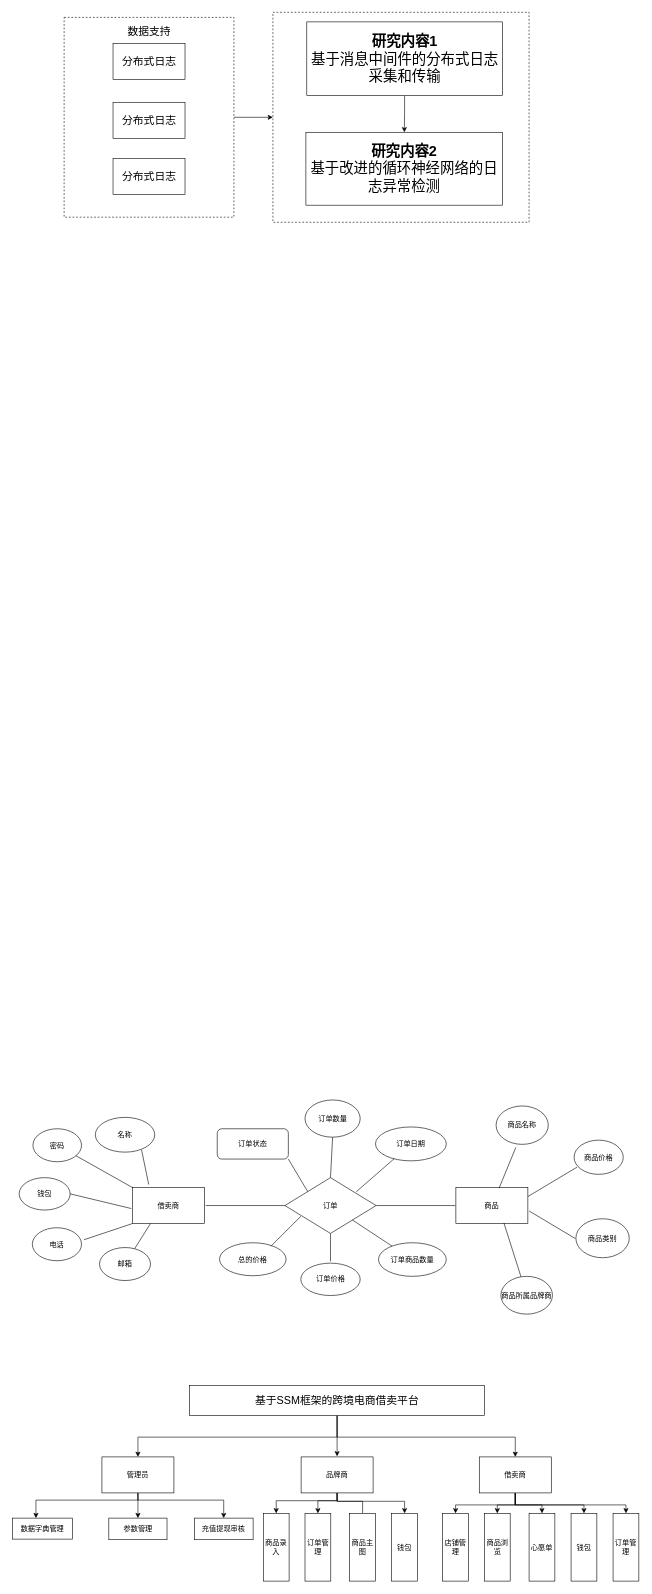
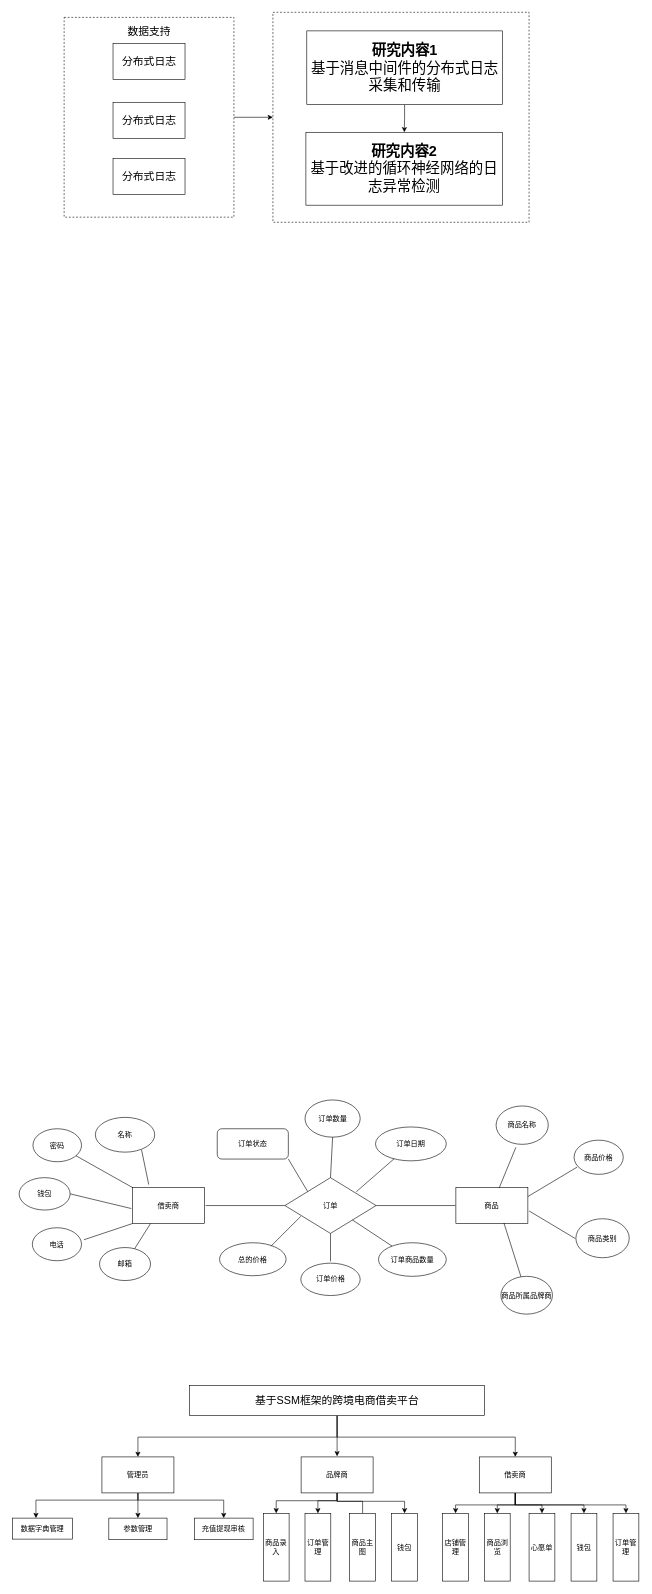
  <mxCell id="0" />
  <mxCell id="1" parent="0" />
  <mxCell id="2" value="" style="rounded=0;whiteSpace=wrap;html=1;dashed=1;fontSize=18;" vertex="1" parent="1"><mxGeometry x="454" y="20" width="427" height="350" as="geometry" /></mxCell>
  <mxCell id="3" value="" style="edgeStyle=orthogonalEdgeStyle;rounded=0;orthogonalLoop=1;jettySize=auto;html=1;fontSize=18;" edge="1" parent="1" source="4" target="2"><mxGeometry relative="1" as="geometry" /></mxCell>
  <mxCell id="4" value="" style="rounded=0;whiteSpace=wrap;html=1;fontSize=18;dashed=1;" vertex="1" parent="1"><mxGeometry x="106" y="28.5" width="283" height="333" as="geometry" /></mxCell>
  <mxCell id="5" value="借卖商" style="rounded=0;whiteSpace=wrap;html=1;" parent="1" vertex="1"><mxGeometry x="220" y="1979" width="120" height="60" as="geometry" /></mxCell>
  <mxCell id="6" value="商品" style="rounded=0;whiteSpace=wrap;html=1;" parent="1" vertex="1"><mxGeometry x="759" y="1979" width="120" height="60" as="geometry" /></mxCell>
  <mxCell id="7" value="订单" style="rhombus;whiteSpace=wrap;html=1;" parent="1" vertex="1"><mxGeometry x="474" y="1962.5" width="152" height="93" as="geometry" /></mxCell>
  <mxCell id="8" value="密码" style="ellipse;whiteSpace=wrap;html=1;" parent="1" vertex="1"><mxGeometry x="54" y="1881" width="81" height="55" as="geometry" /></mxCell>
  <mxCell id="9" value="钱包" style="ellipse;whiteSpace=wrap;html=1;" parent="1" vertex="1"><mxGeometry x="31" y="1962.5" width="85" height="54" as="geometry" /></mxCell>
  <mxCell id="10" value="电话" style="ellipse;whiteSpace=wrap;html=1;" parent="1" vertex="1"><mxGeometry x="53" y="2046" width="82" height="55" as="geometry" /></mxCell>
  <mxCell id="11" value="邮箱" style="ellipse;whiteSpace=wrap;html=1;" parent="1" vertex="1"><mxGeometry x="165" y="2079" width="85" height="55" as="geometry" /></mxCell>
  <mxCell id="12" value="名称" style="ellipse;whiteSpace=wrap;html=1;" parent="1" vertex="1"><mxGeometry x="158" y="1862" width="99" height="58" as="geometry" /></mxCell>
  <mxCell id="13" value="订单数量" style="ellipse;whiteSpace=wrap;html=1;" parent="1" vertex="1"><mxGeometry x="507.5" y="1833" width="92" height="62" as="geometry" /></mxCell>
  <mxCell id="14" value="订单日期" style="ellipse;whiteSpace=wrap;html=1;" parent="1" vertex="1"><mxGeometry x="625" y="1878" width="118" height="56.5" as="geometry" /></mxCell>
  <mxCell id="15" value="订单价格" style="ellipse;whiteSpace=wrap;html=1;" parent="1" vertex="1"><mxGeometry x="500.5" y="2105" width="99" height="54" as="geometry" /></mxCell>
  <mxCell id="16" value="订单商品数量" style="ellipse;whiteSpace=wrap;html=1;" parent="1" vertex="1"><mxGeometry x="630" y="2071" width="113" height="56" as="geometry" /></mxCell>
  <mxCell id="17" value="总的价格" style="ellipse;whiteSpace=wrap;html=1;" parent="1" vertex="1"><mxGeometry x="365" y="2071" width="111" height="55" as="geometry" /></mxCell>
  <mxCell id="18" value="订单状态" style="whiteSpace=wrap;html=1;rounded=1;" parent="1" vertex="1"><mxGeometry x="361.25" y="1881" width="118.5" height="50.5" as="geometry" /></mxCell>
  <mxCell id="19" value="商品名称" style="ellipse;whiteSpace=wrap;html=1;" parent="1" vertex="1"><mxGeometry x="826" y="1843" width="87" height="64" as="geometry" /></mxCell>
  <mxCell id="20" value="商品价格" style="ellipse;whiteSpace=wrap;html=1;" parent="1" vertex="1"><mxGeometry x="956" y="1900" width="82" height="57" as="geometry" /></mxCell>
  <mxCell id="21" value="商品类别" style="ellipse;whiteSpace=wrap;html=1;" parent="1" vertex="1"><mxGeometry x="959" y="2031" width="89" height="65" as="geometry" /></mxCell>
  <mxCell id="22" value="商品所属品牌商" style="ellipse;whiteSpace=wrap;html=1;" parent="1" vertex="1"><mxGeometry x="834" y="2127" width="86" height="63" as="geometry" /></mxCell>
  <mxCell id="23" value="" style="endArrow=none;html=1;entryX=0;entryY=0.5;entryDx=0;entryDy=0;" parent="1" target="7" edge="1"><mxGeometry width="50" height="50" relative="1" as="geometry"><mxPoint x="342" y="2009" as="sourcePoint" /><mxPoint x="375" y="1976" as="targetPoint" /></mxGeometry></mxCell>
  <mxCell id="24" value="" style="endArrow=none;html=1;exitX=1;exitY=0.5;exitDx=0;exitDy=0;" parent="1" source="7" edge="1"><mxGeometry width="50" height="50" relative="1" as="geometry"><mxPoint x="718" y="2009" as="sourcePoint" /><mxPoint x="758" y="2009" as="targetPoint" /></mxGeometry></mxCell>
  <mxCell id="25" value="" style="endArrow=none;html=1;entryX=0.263;entryY=0.938;entryDx=0;entryDy=0;entryPerimeter=0;" parent="1" target="14" edge="1"><mxGeometry width="50" height="50" relative="1" as="geometry"><mxPoint x="593" y="1986" as="sourcePoint" /><mxPoint x="643" y="1936" as="targetPoint" /></mxGeometry></mxCell>
  <mxCell id="26" value="" style="endArrow=none;html=1;entryX=0.778;entryY=0.931;entryDx=0;entryDy=0;entryPerimeter=0;" parent="1" target="12" edge="1"><mxGeometry width="50" height="50" relative="1" as="geometry"><mxPoint x="247" y="1974" as="sourcePoint" /><mxPoint x="298" y="1914" as="targetPoint" /></mxGeometry></mxCell>
  <mxCell id="27" value="" style="endArrow=none;html=1;entryX=0;entryY=0;entryDx=0;entryDy=0;" parent="1" source="8" target="5" edge="1"><mxGeometry width="50" height="50" relative="1" as="geometry"><mxPoint x="185" y="1987" as="sourcePoint" /><mxPoint x="223" y="1937" as="targetPoint" /></mxGeometry></mxCell>
  <mxCell id="28" value="" style="endArrow=none;html=1;exitX=1;exitY=0.5;exitDx=0;exitDy=0;" parent="1" source="9" edge="1"><mxGeometry width="50" height="50" relative="1" as="geometry"><mxPoint x="152" y="2031" as="sourcePoint" /><mxPoint x="218" y="2014" as="targetPoint" /></mxGeometry></mxCell>
  <mxCell id="29" value="" style="endArrow=none;html=1;entryX=0;entryY=1;entryDx=0;entryDy=0;exitX=1.049;exitY=0.364;exitDx=0;exitDy=0;exitPerimeter=0;" parent="1" source="10" target="5" edge="1"><mxGeometry width="50" height="50" relative="1" as="geometry"><mxPoint x="156" y="2069" as="sourcePoint" /><mxPoint x="206" y="2019" as="targetPoint" /></mxGeometry></mxCell>
  <mxCell id="30" value="" style="endArrow=none;html=1;entryX=0.25;entryY=1;entryDx=0;entryDy=0;" parent="1" source="11" target="5" edge="1"><mxGeometry width="50" height="50" relative="1" as="geometry"><mxPoint x="257" y="2095" as="sourcePoint" /><mxPoint x="307" y="2045" as="targetPoint" /></mxGeometry></mxCell>
  <mxCell id="31" value="" style="endArrow=none;html=1;entryX=1;entryY=1;entryDx=0;entryDy=0;exitX=0;exitY=0;exitDx=0;exitDy=0;" parent="1" source="7" target="18" edge="1"><mxGeometry width="50" height="50" relative="1" as="geometry"><mxPoint x="508" y="1957" as="sourcePoint" /><mxPoint x="558" y="1907" as="targetPoint" /></mxGeometry></mxCell>
  <mxCell id="32" value="" style="endArrow=none;html=1;exitX=0.5;exitY=0;exitDx=0;exitDy=0;entryX=0.5;entryY=1;entryDx=0;entryDy=0;" parent="1" source="7" target="13" edge="1"><mxGeometry width="50" height="50" relative="1" as="geometry"><mxPoint x="550" y="1949" as="sourcePoint" /><mxPoint x="600" y="1899" as="targetPoint" /></mxGeometry></mxCell>
  <mxCell id="33" value="" style="endArrow=none;html=1;" parent="1" edge="1"><mxGeometry width="50" height="50" relative="1" as="geometry"><mxPoint x="450.5" y="2077" as="sourcePoint" /><mxPoint x="500.5" y="2027" as="targetPoint" /></mxGeometry></mxCell>
  <mxCell id="34" value="" style="endArrow=none;html=1;entryX=0.5;entryY=1;entryDx=0;entryDy=0;" parent="1" target="7" edge="1"><mxGeometry width="50" height="50" relative="1" as="geometry"><mxPoint x="550" y="2102" as="sourcePoint" /><mxPoint x="603" y="2052" as="targetPoint" /></mxGeometry></mxCell>
  <mxCell id="35" value="" style="endArrow=none;html=1;" parent="1" source="7" target="16" edge="1"><mxGeometry width="50" height="50" relative="1" as="geometry"><mxPoint x="617" y="2082" as="sourcePoint" /><mxPoint x="667" y="2032" as="targetPoint" /></mxGeometry></mxCell>
  <mxCell id="36" value="" style="endArrow=none;html=1;entryX=0.379;entryY=1.078;entryDx=0;entryDy=0;entryPerimeter=0;exitX=0.6;exitY=0.017;exitDx=0;exitDy=0;exitPerimeter=0;" parent="1" source="6" target="19" edge="1"><mxGeometry width="50" height="50" relative="1" as="geometry"><mxPoint x="803" y="1985" as="sourcePoint" /><mxPoint x="853" y="1935" as="targetPoint" /></mxGeometry></mxCell>
  <mxCell id="37" value="" style="endArrow=none;html=1;entryX=0.061;entryY=0.789;entryDx=0;entryDy=0;entryPerimeter=0;exitX=1;exitY=0.25;exitDx=0;exitDy=0;" parent="1" source="6" target="20" edge="1"><mxGeometry width="50" height="50" relative="1" as="geometry"><mxPoint x="886" y="1996" as="sourcePoint" /><mxPoint x="945" y="1952" as="targetPoint" /></mxGeometry></mxCell>
  <mxCell id="38" value="" style="endArrow=none;html=1;exitX=1.017;exitY=0.65;exitDx=0;exitDy=0;exitPerimeter=0;" parent="1" source="6" edge="1"><mxGeometry width="50" height="50" relative="1" as="geometry"><mxPoint x="895" y="2064" as="sourcePoint" /><mxPoint x="958" y="2064" as="targetPoint" /></mxGeometry></mxCell>
  <mxCell id="39" value="" style="endArrow=none;html=1;entryX=0.667;entryY=0.983;entryDx=0;entryDy=0;entryPerimeter=0;" parent="1" source="22" target="6" edge="1"><mxGeometry width="50" height="50" relative="1" as="geometry"><mxPoint x="838" y="2114" as="sourcePoint" /><mxPoint x="888" y="2064" as="targetPoint" /></mxGeometry></mxCell>
  <mxCell id="40" style="edgeStyle=orthogonalEdgeStyle;rounded=0;orthogonalLoop=1;jettySize=auto;html=1;entryX=0.5;entryY=0;entryDx=0;entryDy=0;" parent="1" source="43" target="47" edge="1"><mxGeometry relative="1" as="geometry"><Array as="points"><mxPoint x="561" y="2395" /><mxPoint x="229" y="2395" /></Array></mxGeometry></mxCell>
  <mxCell id="41" style="edgeStyle=orthogonalEdgeStyle;rounded=0;orthogonalLoop=1;jettySize=auto;html=1;" parent="1" source="43" edge="1"><mxGeometry relative="1" as="geometry"><mxPoint x="561" y="2427" as="targetPoint" /></mxGeometry></mxCell>
  <mxCell id="42" style="edgeStyle=orthogonalEdgeStyle;rounded=0;orthogonalLoop=1;jettySize=auto;html=1;entryX=0.5;entryY=0;entryDx=0;entryDy=0;" parent="1" source="43" target="58" edge="1"><mxGeometry relative="1" as="geometry"><Array as="points"><mxPoint x="561" y="2395" /><mxPoint x="858" y="2395" /></Array></mxGeometry></mxCell>
  <mxCell id="43" value="&lt;font style=&quot;font-size: 18px&quot;&gt;基于SSM框架的跨境电商借卖平台&lt;/font&gt;" style="rounded=0;whiteSpace=wrap;html=1;" parent="1" vertex="1"><mxGeometry x="315" y="2309" width="492" height="50" as="geometry" /></mxCell>
  <mxCell id="44" style="edgeStyle=orthogonalEdgeStyle;rounded=0;orthogonalLoop=1;jettySize=auto;html=1;" parent="1" source="47" target="59" edge="1"><mxGeometry relative="1" as="geometry"><mxPoint x="54" y="2522" as="targetPoint" /><Array as="points"><mxPoint x="229" y="2500" /><mxPoint x="59" y="2500" /></Array></mxGeometry></mxCell>
  <mxCell id="45" style="edgeStyle=orthogonalEdgeStyle;rounded=0;orthogonalLoop=1;jettySize=auto;html=1;entryX=0.5;entryY=0;entryDx=0;entryDy=0;" parent="1" source="47" target="60" edge="1"><mxGeometry relative="1" as="geometry"><mxPoint x="229" y="2507" as="targetPoint" /></mxGeometry></mxCell>
  <mxCell id="46" style="edgeStyle=orthogonalEdgeStyle;rounded=0;orthogonalLoop=1;jettySize=auto;html=1;entryX=0.5;entryY=0;entryDx=0;entryDy=0;" parent="1" source="47" target="61" edge="1"><mxGeometry relative="1" as="geometry"><Array as="points"><mxPoint x="229" y="2500" /><mxPoint x="372" y="2500" /></Array></mxGeometry></mxCell>
  <mxCell id="47" value="管理员" style="rounded=0;whiteSpace=wrap;html=1;" parent="1" vertex="1"><mxGeometry x="169" y="2428" width="120" height="60" as="geometry" /></mxCell>
  <mxCell id="48" style="edgeStyle=orthogonalEdgeStyle;rounded=0;orthogonalLoop=1;jettySize=auto;html=1;entryX=0.5;entryY=0;entryDx=0;entryDy=0;" parent="1" source="52" target="62" edge="1"><mxGeometry relative="1" as="geometry"><Array as="points"><mxPoint x="561" y="2501" /><mxPoint x="460" y="2501" /></Array></mxGeometry></mxCell>
  <mxCell id="49" style="edgeStyle=orthogonalEdgeStyle;rounded=0;orthogonalLoop=1;jettySize=auto;html=1;entryX=0.5;entryY=0;entryDx=0;entryDy=0;" parent="1" source="52" target="63" edge="1"><mxGeometry relative="1" as="geometry"><Array as="points"><mxPoint x="561" y="2501" /><mxPoint x="529" y="2501" /></Array></mxGeometry></mxCell>
  <mxCell id="50" style="edgeStyle=orthogonalEdgeStyle;rounded=0;orthogonalLoop=1;jettySize=auto;html=1;entryX=0.5;entryY=0;entryDx=0;entryDy=0;endArrow=none;" parent="1" source="52" target="64" edge="1"><mxGeometry relative="1" as="geometry"><Array as="points"><mxPoint x="561" y="2502" /><mxPoint x="604" y="2502" /></Array></mxGeometry></mxCell>
  <mxCell id="51" style="edgeStyle=orthogonalEdgeStyle;rounded=0;orthogonalLoop=1;jettySize=auto;html=1;entryX=0.5;entryY=0;entryDx=0;entryDy=0;" parent="1" source="52" target="65" edge="1"><mxGeometry relative="1" as="geometry"><Array as="points"><mxPoint x="561" y="2502" /><mxPoint x="674" y="2502" /></Array></mxGeometry></mxCell>
  <mxCell id="52" value="品牌商" style="rounded=0;whiteSpace=wrap;html=1;" parent="1" vertex="1"><mxGeometry x="501" y="2428" width="120" height="60" as="geometry" /></mxCell>
  <mxCell id="53" style="edgeStyle=orthogonalEdgeStyle;rounded=0;orthogonalLoop=1;jettySize=auto;html=1;entryX=0.5;entryY=0;entryDx=0;entryDy=0;" parent="1" source="58" target="66" edge="1"><mxGeometry relative="1" as="geometry"><Array as="points"><mxPoint x="858" y="2508" /><mxPoint x="759" y="2508" /></Array></mxGeometry></mxCell>
  <mxCell id="54" style="edgeStyle=orthogonalEdgeStyle;rounded=0;orthogonalLoop=1;jettySize=auto;html=1;entryX=0.5;entryY=0;entryDx=0;entryDy=0;" parent="1" source="58" target="67" edge="1"><mxGeometry relative="1" as="geometry" /></mxCell>
  <mxCell id="55" style="edgeStyle=orthogonalEdgeStyle;rounded=0;orthogonalLoop=1;jettySize=auto;html=1;entryX=0.5;entryY=0;entryDx=0;entryDy=0;" parent="1" source="58" target="68" edge="1"><mxGeometry relative="1" as="geometry" /></mxCell>
  <mxCell id="56" style="edgeStyle=orthogonalEdgeStyle;rounded=0;orthogonalLoop=1;jettySize=auto;html=1;entryX=0.5;entryY=0;entryDx=0;entryDy=0;" parent="1" source="58" target="69" edge="1"><mxGeometry relative="1" as="geometry"><Array as="points"><mxPoint x="858" y="2508" /><mxPoint x="973" y="2508" /></Array></mxGeometry></mxCell>
  <mxCell id="57" style="edgeStyle=orthogonalEdgeStyle;rounded=0;orthogonalLoop=1;jettySize=auto;html=1;entryX=0.5;entryY=0;entryDx=0;entryDy=0;" parent="1" source="58" target="70" edge="1"><mxGeometry relative="1" as="geometry"><Array as="points"><mxPoint x="858" y="2508" /><mxPoint x="1043" y="2508" /></Array></mxGeometry></mxCell>
  <mxCell id="58" value="借卖商" style="rounded=0;whiteSpace=wrap;html=1;" parent="1" vertex="1"><mxGeometry x="798" y="2428" width="120" height="60" as="geometry" /></mxCell>
  <mxCell id="59" value="数据字典管理" style="rounded=0;whiteSpace=wrap;html=1;" parent="1" vertex="1"><mxGeometry x="20" y="2530" width="100" height="35" as="geometry" /></mxCell>
  <mxCell id="60" value="参数管理" style="rounded=0;whiteSpace=wrap;html=1;" parent="1" vertex="1"><mxGeometry x="180.5" y="2530" width="97" height="36" as="geometry" /></mxCell>
  <mxCell id="61" value="充值提现审核" style="rounded=0;whiteSpace=wrap;html=1;" parent="1" vertex="1"><mxGeometry x="323" y="2530" width="98" height="36" as="geometry" /></mxCell>
  <mxCell id="62" value="商品录入" style="rounded=0;whiteSpace=wrap;html=1;" parent="1" vertex="1"><mxGeometry x="438" y="2522" width="43" height="113" as="geometry" /></mxCell>
  <mxCell id="63" value="订单管理" style="rounded=0;whiteSpace=wrap;html=1;" parent="1" vertex="1"><mxGeometry x="507.5" y="2522" width="43" height="113" as="geometry" /></mxCell>
  <mxCell id="64" value="商品主图" style="rounded=0;whiteSpace=wrap;html=1;" parent="1" vertex="1"><mxGeometry x="582" y="2522" width="43" height="113" as="geometry" /></mxCell>
  <mxCell id="65" value="钱包" style="rounded=0;whiteSpace=wrap;html=1;" parent="1" vertex="1"><mxGeometry x="652" y="2522" width="43" height="113" as="geometry" /></mxCell>
  <mxCell id="66" value="店铺管理" style="rounded=0;whiteSpace=wrap;html=1;" parent="1" vertex="1"><mxGeometry x="737" y="2522" width="43" height="113" as="geometry" /></mxCell>
  <mxCell id="67" value="商品浏览" style="rounded=0;whiteSpace=wrap;html=1;" parent="1" vertex="1"><mxGeometry x="806.5" y="2522" width="43" height="113" as="geometry" /></mxCell>
  <mxCell id="68" value="心愿单" style="rounded=0;whiteSpace=wrap;html=1;" parent="1" vertex="1"><mxGeometry x="881" y="2522" width="43" height="113" as="geometry" /></mxCell>
  <mxCell id="69" value="钱包" style="rounded=0;whiteSpace=wrap;html=1;" parent="1" vertex="1"><mxGeometry x="951" y="2522" width="43" height="113" as="geometry" /></mxCell>
  <mxCell id="70" value="订单管理" style="rounded=0;whiteSpace=wrap;html=1;" parent="1" vertex="1"><mxGeometry x="1021" y="2522" width="43" height="113" as="geometry" /></mxCell>
  <mxCell id="71" value="&lt;font style=&quot;font-size: 18px&quot;&gt;分布式日志&lt;/font&gt;" style="rounded=0;whiteSpace=wrap;html=1;" vertex="1" parent="1"><mxGeometry x="187.5" y="72" width="120" height="60" as="geometry" /></mxCell>
  <mxCell id="72" value="&lt;font style=&quot;font-size: 18px&quot;&gt;分布式日志&lt;/font&gt;" style="rounded=0;whiteSpace=wrap;html=1;" vertex="1" parent="1"><mxGeometry x="187.5" y="170" width="120" height="60" as="geometry" /></mxCell>
  <mxCell id="73" value="&lt;font style=&quot;font-size: 18px&quot;&gt;分布式日志&lt;/font&gt;" style="rounded=0;whiteSpace=wrap;html=1;" vertex="1" parent="1"><mxGeometry x="187.5" y="264" width="120" height="60" as="geometry" /></mxCell>
  <mxCell id="74" value="" style="edgeStyle=orthogonalEdgeStyle;rounded=0;orthogonalLoop=1;jettySize=auto;html=1;fontSize=18;" edge="1" parent="1" source="75" target="76"><mxGeometry relative="1" as="geometry" /></mxCell>
- <mxCell id="75" value="&lt;font&gt;&lt;font style=&quot;font-size: 24px&quot;&gt;&lt;b&gt;研究内容1&lt;/b&gt;&lt;br&gt;&lt;font&gt;基于消息中间件的分布式日志采集和传输&lt;/font&gt;&lt;/font&gt;&lt;br&gt;&lt;/font&gt;" style="rounded=0;whiteSpace=wrap;html=1;" vertex="1" parent="1"><mxGeometry x="510.5" y="36" width="326" height="123" as="geometry" /></mxCell>
+ <mxCell id="75" value="&lt;font&gt;&lt;font style=&quot;font-size: 24px&quot;&gt;&lt;b&gt;研究内容1&lt;/b&gt;&lt;br&gt;&lt;font&gt;基于消息中间件的分布式日志采集和传输&lt;/font&gt;&lt;/font&gt;&lt;br&gt;&lt;/font&gt;" style="rounded=0;whiteSpace=wrap;html=1;" vertex="1" parent="1"><mxGeometry x="510.5" y="51" width="326" height="123" as="geometry" /></mxCell>
  <mxCell id="76" value="&lt;font&gt;&lt;font style=&quot;font-size: 24px&quot;&gt;&lt;b&gt;研究内容2&lt;br&gt;&lt;/b&gt;基于改进的循环神经网络的日志异常检测&lt;/font&gt;&lt;br&gt;&lt;/font&gt;" style="rounded=0;whiteSpace=wrap;html=1;" vertex="1" parent="1"><mxGeometry x="509" y="220" width="328" height="121.5" as="geometry" /></mxCell>
  <mxCell id="77" value="数据支持" style="text;html=1;strokeColor=none;fillColor=none;align=center;verticalAlign=middle;whiteSpace=wrap;rounded=0;dashed=1;fontFamily=Times New Roman;fontSize=18;" vertex="1" parent="1"><mxGeometry x="197.5" y="37" width="100" height="30" as="geometry" /></mxCell>
